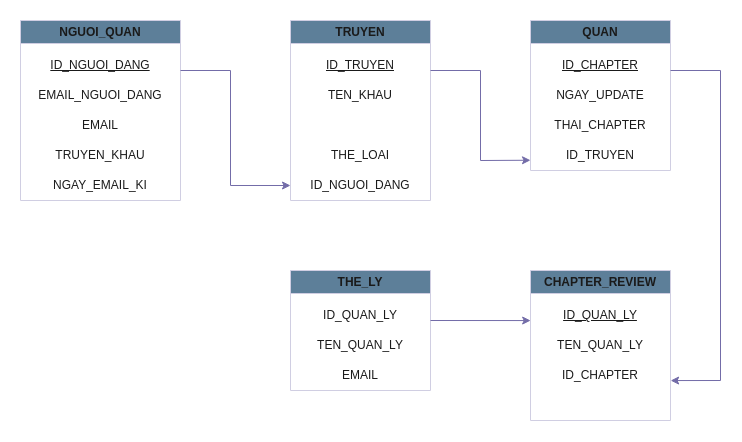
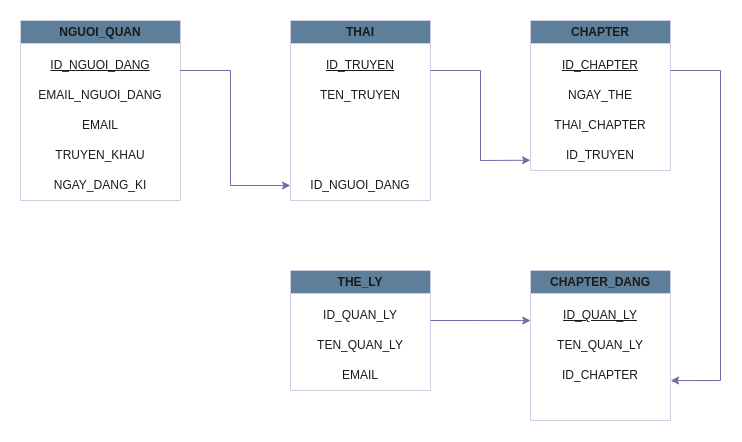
  <mxCell id="0" />
  <mxCell id="1" parent="0" />
  <mxCell id="2" value="NGUOI_QUAN" style="swimlane;whiteSpace=wrap;html=1;labelBackgroundColor=none;fillColor=#5D7F99;strokeColor=#D0CEE2;fontColor=#1A1A1A;" vertex="1" parent="1"><mxGeometry x="20" y="20" width="160" height="180" as="geometry" /></mxCell>
  <mxCell id="3" value="&lt;u&gt;ID_NGUOI_DANG&lt;/u&gt;" style="text;html=1;align=center;verticalAlign=middle;whiteSpace=wrap;rounded=0;labelBackgroundColor=none;fontColor=light-dark(#1A1A1A,#000000);" vertex="1" parent="2"><mxGeometry y="30" width="160" height="30" as="geometry" /></mxCell>
  <mxCell id="4" value="EMAIL_NGUOI_DANG" style="text;html=1;align=center;verticalAlign=middle;whiteSpace=wrap;rounded=0;labelBackgroundColor=none;fontColor=light-dark(#1A1A1A,#000000);" vertex="1" parent="2"><mxGeometry y="60" width="160" height="30" as="geometry" /></mxCell>
  <mxCell id="5" value="EMAIL" style="text;html=1;align=center;verticalAlign=middle;whiteSpace=wrap;rounded=0;labelBackgroundColor=none;fontColor=light-dark(#1A1A1A,#000000);" vertex="1" parent="2"><mxGeometry y="90" width="160" height="30" as="geometry" /></mxCell>
  <mxCell id="6" value="TRUYEN_KHAU" style="text;html=1;align=center;verticalAlign=middle;whiteSpace=wrap;rounded=0;labelBackgroundColor=none;fontColor=light-dark(#1A1A1A,#000000);" vertex="1" parent="2"><mxGeometry y="120" width="160" height="30" as="geometry" /></mxCell>
- <mxCell id="7" value="NGAY_EMAIL_KI" style="text;html=1;align=center;verticalAlign=middle;whiteSpace=wrap;rounded=0;labelBackgroundColor=none;fontColor=light-dark(#1A1A1A,#000000);" vertex="1" parent="2"><mxGeometry y="150" width="160" height="30" as="geometry" /></mxCell>
- <mxCell id="8" value="TRUYEN" style="swimlane;whiteSpace=wrap;html=1;labelBackgroundColor=none;fillColor=#5D7F99;strokeColor=#D0CEE2;fontColor=#1A1A1A;" vertex="1" parent="1"><mxGeometry x="290" y="20" width="140" height="180" as="geometry" /></mxCell>
+ <mxCell id="7" value="NGAY_DANG_KI" style="text;html=1;align=center;verticalAlign=middle;whiteSpace=wrap;rounded=0;labelBackgroundColor=none;fontColor=light-dark(#1A1A1A,#000000);" vertex="1" parent="2"><mxGeometry y="150" width="160" height="30" as="geometry" /></mxCell>
+ <mxCell id="8" value="THAI" style="swimlane;whiteSpace=wrap;html=1;labelBackgroundColor=none;fillColor=#5D7F99;strokeColor=#D0CEE2;fontColor=#1A1A1A;" vertex="1" parent="1"><mxGeometry x="290" y="20" width="140" height="180" as="geometry" /></mxCell>
  <mxCell id="9" value="&lt;u&gt;ID_TRUYEN&lt;/u&gt;" style="text;html=1;align=center;verticalAlign=middle;whiteSpace=wrap;rounded=0;labelBackgroundColor=none;fontColor=light-dark(#1A1A1A,#000000);" vertex="1" parent="8"><mxGeometry y="30" width="140" height="30" as="geometry" /></mxCell>
- <mxCell id="10" value="TEN_KHAU" style="text;html=1;align=center;verticalAlign=middle;whiteSpace=wrap;rounded=0;labelBackgroundColor=none;fontColor=light-dark(#1A1A1A,#000000);" vertex="1" parent="8"><mxGeometry y="60" width="140" height="30" as="geometry" /></mxCell>
- <mxCell id="11" value="THE_LOAI" style="text;html=1;align=center;verticalAlign=middle;whiteSpace=wrap;rounded=0;labelBackgroundColor=none;fontColor=light-dark(#1A1A1A,#000000);" vertex="1" parent="8"><mxGeometry y="120" width="140" height="30" as="geometry" /></mxCell>
+ <mxCell id="10" value="TEN_TRUYEN" style="text;html=1;align=center;verticalAlign=middle;whiteSpace=wrap;rounded=0;labelBackgroundColor=none;fontColor=light-dark(#1A1A1A,#000000);" vertex="1" parent="8"><mxGeometry y="60" width="140" height="30" as="geometry" /></mxCell>
  <mxCell id="12" value="ID_NGUOI_DANG" style="text;html=1;align=center;verticalAlign=middle;whiteSpace=wrap;rounded=0;labelBackgroundColor=none;fontColor=light-dark(#1A1A1A,#000000);" vertex="1" parent="8"><mxGeometry y="150" width="140" height="30" as="geometry" /></mxCell>
  <mxCell id="13" value="" style="endArrow=classic;html=1;rounded=0;entryX=0;entryY=0.5;entryDx=0;entryDy=0;labelBackgroundColor=none;strokeColor=light-dark(#736CA8,#000000);fontColor=default;" edge="1" parent="1" target="12"><mxGeometry width="50" height="50" relative="1" as="geometry"><mxPoint x="180" y="70" as="sourcePoint" /><mxPoint x="230" y="260" as="targetPoint" /><Array as="points"><mxPoint x="230" y="70" /><mxPoint x="230" y="185" /></Array></mxGeometry></mxCell>
- <mxCell id="14" value="QUAN" style="swimlane;whiteSpace=wrap;html=1;labelBackgroundColor=none;fillColor=#5D7F99;strokeColor=#D0CEE2;fontColor=#1A1A1A;" vertex="1" parent="1"><mxGeometry x="530" y="20" width="140" height="150" as="geometry" /></mxCell>
+ <mxCell id="14" value="CHAPTER" style="swimlane;whiteSpace=wrap;html=1;labelBackgroundColor=none;fillColor=#5D7F99;strokeColor=#D0CEE2;fontColor=#1A1A1A;" vertex="1" parent="1"><mxGeometry x="530" y="20" width="140" height="150" as="geometry" /></mxCell>
  <mxCell id="15" value="ID_CHAPTER" style="text;html=1;align=center;verticalAlign=middle;whiteSpace=wrap;rounded=0;fontStyle=4;labelBackgroundColor=none;fontColor=light-dark(#1A1A1A,#000000);" vertex="1" parent="14"><mxGeometry y="30" width="140" height="30" as="geometry" /></mxCell>
- <mxCell id="16" value="NGAY_UPDATE" style="text;html=1;align=center;verticalAlign=middle;whiteSpace=wrap;rounded=0;labelBackgroundColor=none;fontColor=light-dark(#1A1A1A,#000000);" vertex="1" parent="14"><mxGeometry y="60" width="140" height="30" as="geometry" /></mxCell>
+ <mxCell id="16" value="NGAY_THE" style="text;html=1;align=center;verticalAlign=middle;whiteSpace=wrap;rounded=0;labelBackgroundColor=none;fontColor=light-dark(#1A1A1A,#000000);" vertex="1" parent="14"><mxGeometry y="60" width="140" height="30" as="geometry" /></mxCell>
  <mxCell id="17" value="THAI_CHAPTER" style="text;html=1;align=center;verticalAlign=middle;whiteSpace=wrap;rounded=0;labelBackgroundColor=none;fontColor=light-dark(#1A1A1A,#000000);" vertex="1" parent="14"><mxGeometry y="90" width="140" height="30" as="geometry" /></mxCell>
  <mxCell id="18" value="ID_TRUYEN" style="text;html=1;align=center;verticalAlign=middle;whiteSpace=wrap;rounded=0;labelBackgroundColor=none;fontColor=light-dark(#1A1A1A,#000000);" vertex="1" parent="14"><mxGeometry y="120" width="140" height="30" as="geometry" /></mxCell>
  <mxCell id="19" value="" style="endArrow=classic;html=1;rounded=0;entryX=0;entryY=0.658;entryDx=0;entryDy=0;entryPerimeter=0;labelBackgroundColor=none;strokeColor=light-dark(#736CA8,#000000);fontColor=default;" edge="1" parent="1" target="18"><mxGeometry width="50" height="50" relative="1" as="geometry"><mxPoint x="430" y="70" as="sourcePoint" /><mxPoint x="480" y="20" as="targetPoint" /><Array as="points"><mxPoint x="480" y="70" /><mxPoint x="480" y="160" /></Array></mxGeometry></mxCell>
- <mxCell id="20" value="CHAPTER_REVIEW" style="swimlane;whiteSpace=wrap;html=1;labelBackgroundColor=none;fillColor=#5D7F99;strokeColor=#D0CEE2;fontColor=#1A1A1A;" vertex="1" parent="1"><mxGeometry x="530" y="270" width="140" height="150" as="geometry" /></mxCell>
+ <mxCell id="20" value="CHAPTER_DANG" style="swimlane;whiteSpace=wrap;html=1;labelBackgroundColor=none;fillColor=#5D7F99;strokeColor=#D0CEE2;fontColor=#1A1A1A;" vertex="1" parent="1"><mxGeometry x="530" y="270" width="140" height="150" as="geometry" /></mxCell>
  <mxCell id="21" value="ID_QUAN_LY" style="text;html=1;align=center;verticalAlign=middle;whiteSpace=wrap;rounded=0;fontStyle=4;labelBackgroundColor=none;fontColor=light-dark(#1A1A1A,#000000);" vertex="1" parent="20"><mxGeometry y="30" width="140" height="30" as="geometry" /></mxCell>
  <mxCell id="22" value="TEN_QUAN_LY" style="text;html=1;align=center;verticalAlign=middle;whiteSpace=wrap;rounded=0;labelBackgroundColor=none;fontColor=light-dark(#1A1A1A,#000000);" vertex="1" parent="20"><mxGeometry y="60" width="140" height="30" as="geometry" /></mxCell>
  <mxCell id="23" value="ID_CHAPTER" style="text;html=1;align=center;verticalAlign=middle;whiteSpace=wrap;rounded=0;labelBackgroundColor=none;fontColor=light-dark(#1A1A1A,#000000);" vertex="1" parent="20"><mxGeometry y="90" width="140" height="30" as="geometry" /></mxCell>
  <mxCell id="24" value="" style="endArrow=classic;html=1;rounded=0;entryX=1.001;entryY=0.669;entryDx=0;entryDy=0;entryPerimeter=0;labelBackgroundColor=none;strokeColor=light-dark(#736CA8,#000000);fontColor=default;" edge="1" parent="1" target="23"><mxGeometry width="50" height="50" relative="1" as="geometry"><mxPoint x="670" y="70" as="sourcePoint" /><mxPoint x="720" y="20" as="targetPoint" /><Array as="points"><mxPoint x="720" y="70" /><mxPoint x="720" y="380" /></Array></mxGeometry></mxCell>
  <mxCell id="25" value="THE_LY" style="swimlane;whiteSpace=wrap;html=1;labelBackgroundColor=none;fillColor=#5D7F99;strokeColor=#D0CEE2;fontColor=#1A1A1A;" vertex="1" parent="1"><mxGeometry x="290" y="270" width="140" height="120" as="geometry" /></mxCell>
  <mxCell id="26" value="ID_QUAN_LY" style="text;html=1;align=center;verticalAlign=middle;whiteSpace=wrap;rounded=0;labelBackgroundColor=none;fontColor=light-dark(#1A1A1A,#000000);" vertex="1" parent="25"><mxGeometry y="30" width="140" height="30" as="geometry" /></mxCell>
  <mxCell id="27" value="TEN_QUAN_LY" style="text;html=1;align=center;verticalAlign=middle;whiteSpace=wrap;rounded=0;labelBackgroundColor=none;fontColor=light-dark(#1A1A1A,#000000);" vertex="1" parent="25"><mxGeometry y="60" width="140" height="30" as="geometry" /></mxCell>
  <mxCell id="28" value="EMAIL" style="text;html=1;align=center;verticalAlign=middle;whiteSpace=wrap;rounded=0;labelBackgroundColor=none;fontColor=light-dark(#1A1A1A,#000000);" vertex="1" parent="25"><mxGeometry y="90" width="140" height="30" as="geometry" /></mxCell>
  <mxCell id="29" value="" style="endArrow=classic;html=1;rounded=0;entryX=0.001;entryY=0.669;entryDx=0;entryDy=0;entryPerimeter=0;labelBackgroundColor=none;strokeColor=light-dark(#736CA8,#000000);fontColor=default;" edge="1" parent="1" target="21"><mxGeometry width="50" height="50" relative="1" as="geometry"><mxPoint x="430" y="320" as="sourcePoint" /><mxPoint x="480" y="270" as="targetPoint" /></mxGeometry></mxCell>
